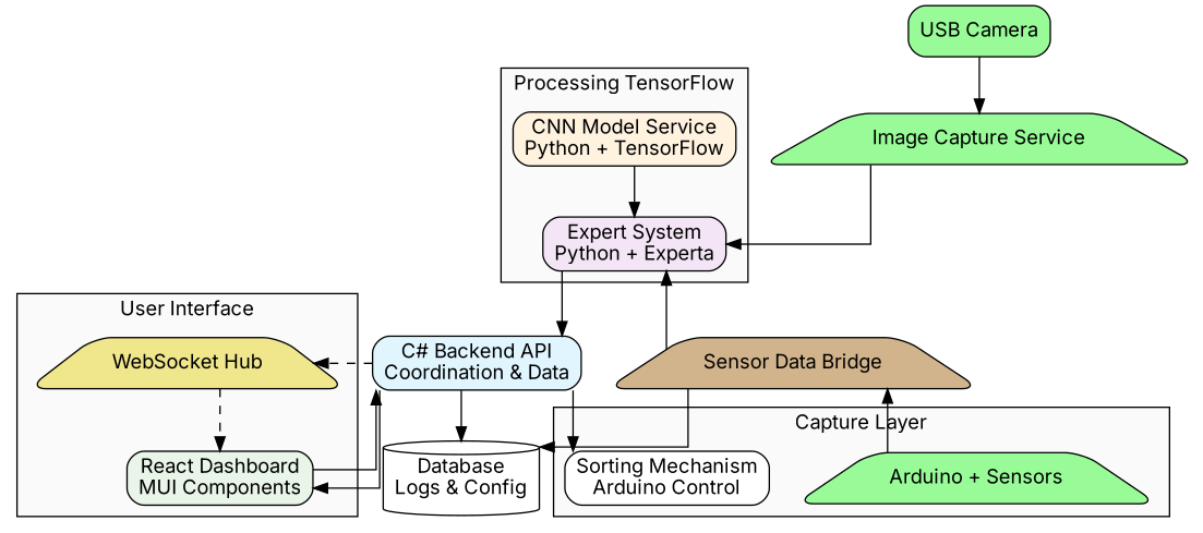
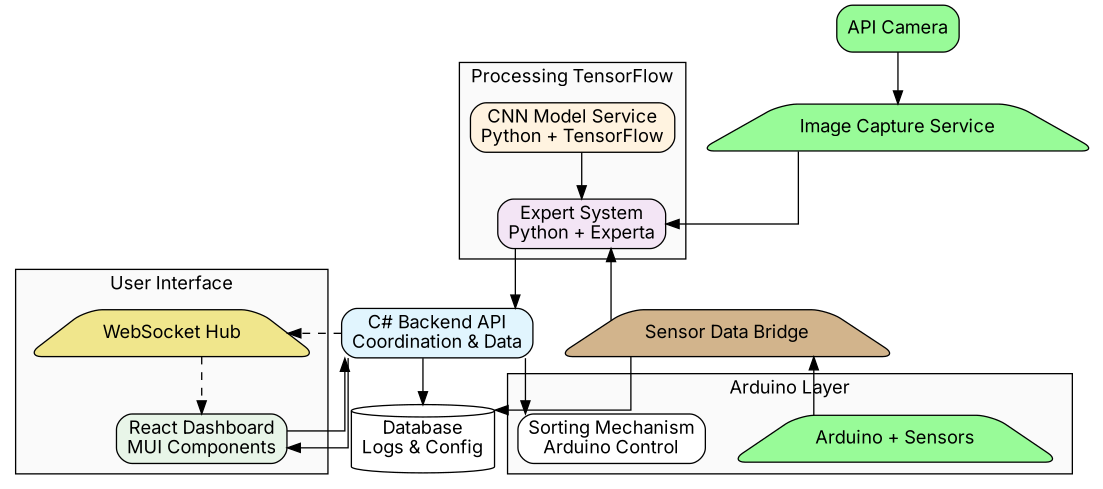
  digraph {
    fontname=Inter
    rankdir=TB
    splines=ortho
    node [fillcolor=palegreen fontname=Inter shape=box style="rounded,filled"]
    edge [fontname=Inter]
    n1 [fillcolor="#fff3e0" label=<CNN Model Service<br/>Python + TensorFlow>]
    n2 [fillcolor="#f3e5f5" label=<Expert System<br/>Python + Experta>]
    n3 [label="Arduino + Sensors" shape=trapezium]
    n4 [fillcolor=white label=<Sorting Mechanism<br/>Arduino Control>]
    n5 [fillcolor="#e8f5e8" label=<React Dashboard<br/>MUI Components>]
    n6 [fillcolor=khaki label="WebSocket Hub" shape=trapezium]
    n7 [fillcolor="#e1f5fe" label=<C# Backend API<br/>Coordination &amp; Data>]
    n8 [fillcolor=tan label="Sensor Data Bridge" shape=trapezium]
    n9 [fillcolor=white label=<Database<br/>Logs &amp; Config> shape=cylinder]
-   n10 [label="USB Camera"]
+   n10 [label="API Camera"]
    n11 [label="Image Capture Service" shape=trapezium]
    subgraph cluster_1 {
      fillcolor="#fafafa"
      label="Processing TensorFlow"
      style=filled
      n1
      n2
    }
    subgraph cluster_2 {
      fillcolor="#fafafa"
-     label="Capture Layer"
+     label="Arduino Layer"
      style=filled
      n3
      n4
    }
    subgraph cluster_3 {
      fillcolor="#fafafa"
      label="User Interface"
      style=filled
      n5
      n6
    }
    n1 -> n2
    n2 -> n7
    n3 -> n8
    n5 -> n7
    n6 -> n5 [style=dashed]
    n7 -> n4
    n7 -> n5
    n7 -> n6 [style=dashed]
    n7 -> n9
    n8 -> n2
    n8 -> n9
    n10 -> n11
    n11 -> n2
  }
